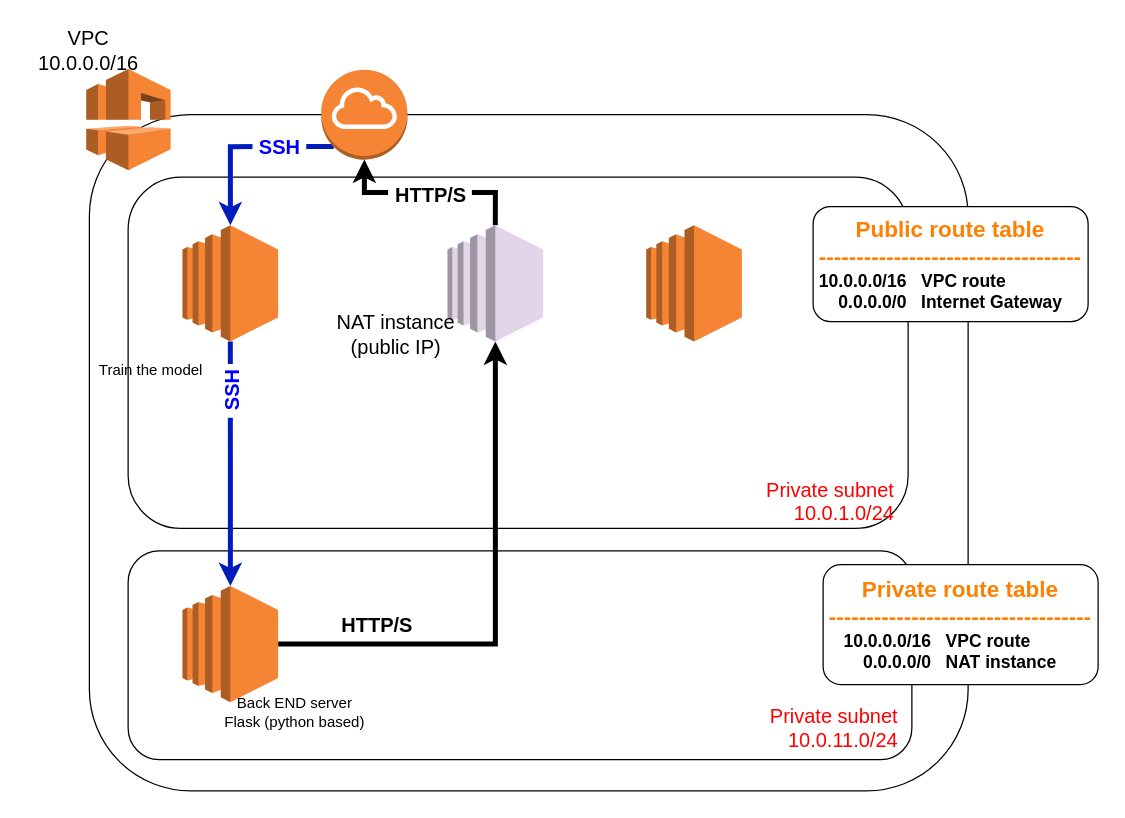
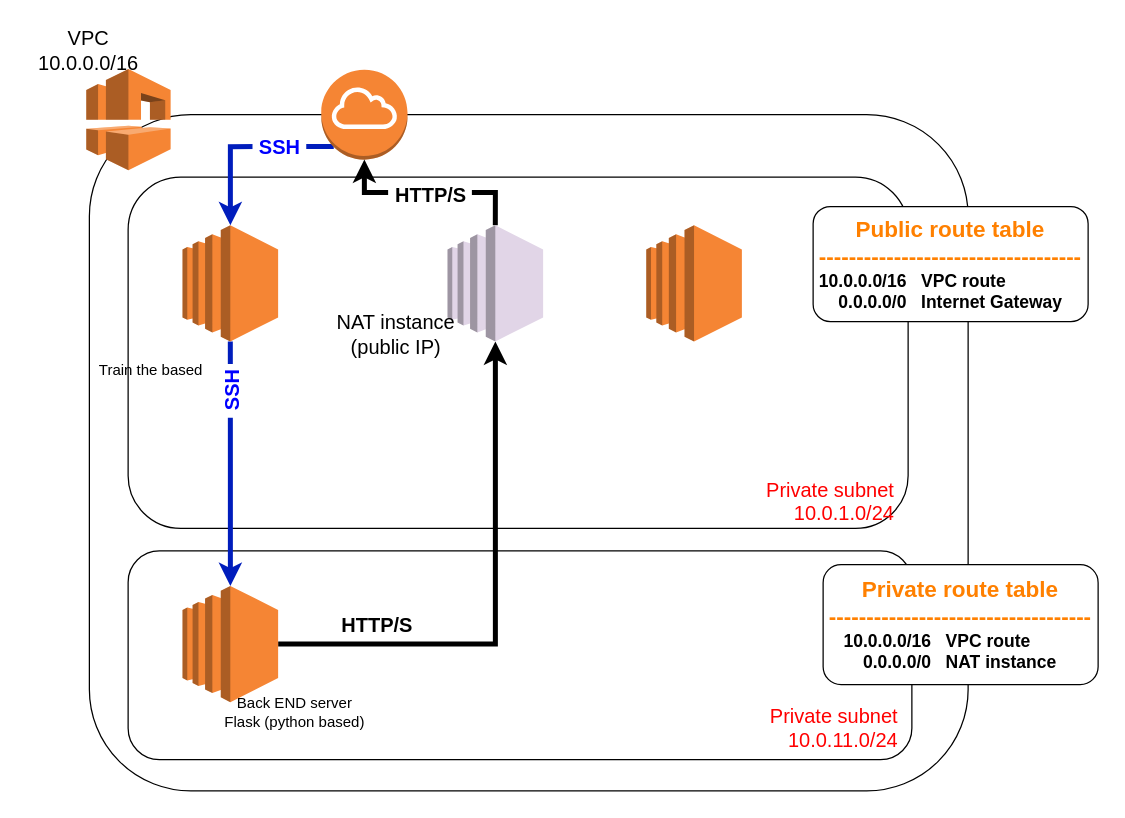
  <mxCell id="0" />
  <mxCell id="1" parent="0" />
  <mxCell id="2" value="" style="rounded=1;whiteSpace=wrap;html=1;" parent="1" vertex="1"><mxGeometry y="91" width="703" height="541" as="geometry" x="71" /></mxCell>
  <mxCell id="3" value="&lt;div align=&quot;right&quot;&gt;&lt;br&gt;&lt;/div&gt;&lt;div align=&quot;right&quot;&gt;&lt;br&gt;&lt;/div&gt;&lt;div align=&quot;right&quot;&gt;&lt;br&gt;&lt;/div&gt;&lt;div align=&quot;right&quot;&gt;&lt;br&gt;&lt;/div&gt;&lt;div align=&quot;right&quot;&gt;&lt;br&gt;&lt;/div&gt;&lt;div align=&quot;right&quot;&gt;&lt;br&gt;&lt;/div&gt;&lt;div align=&quot;right&quot;&gt;&lt;br&gt;&lt;/div&gt;&lt;div align=&quot;right&quot;&gt;&lt;br&gt;&lt;/div&gt;&lt;div style=&quot;font-size: 16px&quot; align=&quot;right&quot;&gt;&lt;font color=&quot;#FF0000&quot;&gt;Private subnet&amp;nbsp;&amp;nbsp; &lt;br&gt;&lt;/font&gt;&lt;/div&gt;&lt;div style=&quot;font-size: 16px&quot; align=&quot;right&quot;&gt;&lt;font color=&quot;#FF0000&quot;&gt;10.0.11.0/24 &amp;nbsp;&lt;/font&gt; &lt;br&gt;&lt;/div&gt;" style="rounded=1;whiteSpace=wrap;html=1;fillColor=none;align=right;" parent="1" vertex="1"><mxGeometry x="102" y="440" width="627" height="167" as="geometry" /></mxCell>
  <mxCell id="4" value="&lt;div&gt;&lt;font color=&quot;#FF0000&quot;&gt;&lt;br&gt;&lt;/font&gt;&lt;/div&gt;&lt;div&gt;&lt;font color=&quot;#FF0000&quot;&gt;&lt;br&gt;&lt;/font&gt;&lt;/div&gt;&lt;div&gt;&lt;font color=&quot;#FF0000&quot;&gt;&lt;br&gt;&lt;/font&gt;&lt;/div&gt;&lt;div&gt;&lt;font color=&quot;#FF0000&quot;&gt;&lt;br&gt;&lt;/font&gt;&lt;/div&gt;&lt;div&gt;&lt;font color=&quot;#FF0000&quot;&gt;&lt;br&gt;&lt;/font&gt;&lt;/div&gt;&lt;div&gt;&lt;font color=&quot;#FF0000&quot;&gt;&lt;br&gt;&lt;/font&gt;&lt;/div&gt;&lt;div&gt;&lt;font color=&quot;#FF0000&quot;&gt;&lt;br&gt;&lt;/font&gt;&lt;/div&gt;&lt;div&gt;&lt;font color=&quot;#FF0000&quot;&gt;&lt;br&gt;&lt;/font&gt;&lt;/div&gt;&lt;div&gt;&lt;font color=&quot;#FF0000&quot;&gt;&lt;br&gt;&lt;/font&gt;&lt;/div&gt;&lt;div&gt;&lt;font color=&quot;#FF0000&quot;&gt;&lt;br&gt;&lt;/font&gt;&lt;/div&gt;&lt;div style=&quot;font-size: 16px&quot;&gt;&lt;font color=&quot;#FF0000&quot;&gt;Private subnet&amp;nbsp;&amp;nbsp; &lt;br&gt;&lt;/font&gt;&lt;/div&gt;&lt;div style=&quot;font-size: 16px&quot;&gt;&lt;font color=&quot;#FF0000&quot;&gt;10.0.1.0/24 &amp;nbsp; &lt;/font&gt;&lt;/div&gt;" style="rounded=1;whiteSpace=wrap;html=1;fillColor=none;align=right;verticalAlign=bottom;" parent="1" vertex="1"><mxGeometry x="102" y="141" width="624" height="281" as="geometry" /></mxCell>
  <mxCell id="5" value="" style="outlineConnect=0;dashed=0;verticalLabelPosition=bottom;verticalAlign=top;align=center;html=1;shape=mxgraph.aws3.vpc;fillColor=#F58534;gradientColor=none;" parent="1" vertex="1"><mxGeometry x="68.5" y="54.5" width="67.5" height="81" as="geometry" /></mxCell>
  <mxCell id="6" style="edgeStyle=orthogonalEdgeStyle;rounded=0;orthogonalLoop=1;jettySize=auto;html=1;exitX=0.145;exitY=0.855;exitDx=0;exitDy=0;exitPerimeter=0;strokeWidth=4;fillColor=#0050ef;strokeColor=#001DBC;" parent="1" source="7" target="9" edge="1"><mxGeometry relative="1" as="geometry" /></mxCell>
  <mxCell id="7" value="" style="outlineConnect=0;dashed=0;verticalLabelPosition=bottom;verticalAlign=top;align=center;html=1;shape=mxgraph.aws3.internet_gateway;fillColor=#F58534;gradientColor=none;" parent="1" vertex="1"><mxGeometry x="256.5" y="55" width="69" height="72" as="geometry" /></mxCell>
  <mxCell id="8" style="edgeStyle=orthogonalEdgeStyle;rounded=0;orthogonalLoop=1;jettySize=auto;html=1;exitX=0.5;exitY=1;exitDx=0;exitDy=0;exitPerimeter=0;strokeWidth=4;fillColor=#0050ef;strokeColor=#001DBC;" parent="1" source="9" target="11" edge="1"><mxGeometry relative="1" as="geometry" /></mxCell>
  <mxCell id="9" value="" style="outlineConnect=0;dashed=0;verticalLabelPosition=bottom;verticalAlign=top;align=center;html=1;shape=mxgraph.aws3.ec2;fillColor=#F58534;gradientColor=none;" parent="1" vertex="1"><mxGeometry x="145.5" y="179.5" width="76.5" height="93" as="geometry" /></mxCell>
  <mxCell id="10" style="edgeStyle=orthogonalEdgeStyle;rounded=0;orthogonalLoop=1;jettySize=auto;html=1;exitX=1;exitY=0.5;exitDx=0;exitDy=0;exitPerimeter=0;strokeWidth=4;" parent="1" source="11" target="13" edge="1"><mxGeometry relative="1" as="geometry" /></mxCell>
  <mxCell id="11" value="" style="outlineConnect=0;dashed=0;verticalLabelPosition=bottom;verticalAlign=top;align=center;html=1;shape=mxgraph.aws3.ec2;fillColor=#F58534;gradientColor=none;" parent="1" vertex="1"><mxGeometry x="145.5" y="468" width="76.5" height="93" as="geometry" /></mxCell>
  <mxCell id="12" style="edgeStyle=orthogonalEdgeStyle;rounded=0;orthogonalLoop=1;jettySize=auto;html=1;exitX=0.5;exitY=0;exitDx=0;exitDy=0;exitPerimeter=0;entryX=0.5;entryY=1;entryDx=0;entryDy=0;entryPerimeter=0;strokeWidth=4;" parent="1" source="13" target="7" edge="1"><mxGeometry relative="1" as="geometry" /></mxCell>
  <mxCell id="13" value="" style="outlineConnect=0;dashed=0;verticalLabelPosition=bottom;verticalAlign=top;align=center;html=1;shape=mxgraph.aws3.ec2;fillColor=#e1d5e7;strokeColor=#9673a6;" parent="1" vertex="1"><mxGeometry x="357.5" y="179.5" width="76.5" height="93" as="geometry" /></mxCell>
  <mxCell id="14" value="&lt;div align=&quot;center&quot;&gt;&lt;font style=&quot;font-size: 18px&quot; color=&quot;#FF8000&quot;&gt;Public route table&lt;/font&gt;&lt;/div&gt;&lt;div style=&quot;font-size: 14px&quot; align=&quot;left&quot;&gt;&lt;font style=&quot;font-size: 18px&quot; color=&quot;#FF8000&quot;&gt;-----------------------------------&lt;/font&gt;&lt;/div&gt;&lt;div style=&quot;font-size: 14px&quot; align=&quot;left&quot;&gt;&lt;font style=&quot;font-size: 14px&quot;&gt;10.0.0.0/16&amp;nbsp;&amp;nbsp; VPC route&lt;br&gt;&lt;/font&gt;&lt;/div&gt;&lt;div style=&quot;font-size: 14px&quot; align=&quot;left&quot;&gt;&lt;font style=&quot;font-size: 14px&quot;&gt;&amp;nbsp;&amp;nbsp;&amp;nbsp; 0.0.0.0/0 &amp;nbsp; Internet Gateway&lt;/font&gt;&lt;br&gt;&lt;/div&gt;" style="rounded=1;whiteSpace=wrap;html=1;fillColor=#ffffff;fontStyle=1;align=center;" parent="1" vertex="1"><mxGeometry x="650" y="164.5" width="220" height="92" as="geometry" /></mxCell>
  <mxCell id="15" value="&lt;div&gt;&lt;font style=&quot;font-size: 18px&quot; color=&quot;#FF8000&quot;&gt;Private route table&lt;/font&gt;&lt;/div&gt;&lt;div align=&quot;left&quot;&gt;&lt;font style=&quot;font-size: 18px&quot; color=&quot;#FF8000&quot;&gt;-----------------------------------&lt;/font&gt;&lt;br&gt;&lt;div style=&quot;font-size: 14px&quot; align=&quot;left&quot;&gt;&lt;font style=&quot;font-size: 14px&quot;&gt;&amp;nbsp;&amp;nbsp; 10.0.0.0/16&amp;nbsp;&amp;nbsp; VPC route&lt;br&gt;&lt;/font&gt;&lt;/div&gt;&lt;font style=&quot;font-size: 14px&quot;&gt;&amp;nbsp;&amp;nbsp; &amp;nbsp; &amp;nbsp; 0.0.0.0/0 &amp;nbsp; NAT instance&lt;/font&gt;&amp;nbsp; &lt;br&gt;&lt;/div&gt;" style="rounded=1;whiteSpace=wrap;html=1;fillColor=#ffffff;fontStyle=1" parent="1" vertex="1"><mxGeometry x="658" y="451" width="220" height="96" as="geometry" /></mxCell>
- <mxCell id="16" value="Train the model" style="text;html=1;align=center;verticalAlign=middle;resizable=0;points=[];;autosize=1;fillColor=none;" parent="1" vertex="1"><mxGeometry x="72" y="286.5" width="96" height="18" as="geometry" /></mxCell>
+ <mxCell id="16" value="Train the based" style="text;html=1;align=center;verticalAlign=middle;resizable=0;points=[];;autosize=1;fillColor=none;" parent="1" vertex="1"><mxGeometry x="72" y="286.5" width="96" height="18" as="geometry" /></mxCell>
  <mxCell id="17" value="&lt;div&gt;Back END server&lt;/div&gt;&lt;div&gt;Flask (python based)&lt;br&gt;&lt;/div&gt;" style="text;html=1;align=center;verticalAlign=middle;resizable=0;points=[];;autosize=1;" parent="1" vertex="1"><mxGeometry x="172.5" y="553" width="125" height="32" as="geometry" /></mxCell>
  <mxCell id="18" value="&lt;div&gt;&lt;font style=&quot;font-size: 16px&quot;&gt;NAT instance&lt;/font&gt;&lt;font style=&quot;font-size: 16px&quot;&gt;&lt;br&gt;&lt;/font&gt;&lt;/div&gt;&lt;div&gt;&lt;font style=&quot;font-size: 16px&quot;&gt;(public IP)&lt;/font&gt;&lt;/div&gt;" style="text;html=1;align=center;verticalAlign=middle;resizable=0;points=[];;autosize=1;fillColor=none;" parent="1" vertex="1"><mxGeometry x="261" y="246.5" width="110" height="40" as="geometry" /></mxCell>
  <mxCell id="19" value="&lt;div&gt;&lt;font style=&quot;font-size: 16px&quot;&gt;VPC&lt;/font&gt;&lt;/div&gt;&lt;div&gt;&lt;font style=&quot;font-size: 16px&quot;&gt;10.0.0.0/16&lt;br&gt;&lt;/font&gt;&lt;/div&gt;" style="text;html=1;align=center;verticalAlign=middle;resizable=0;points=[];;autosize=1;" parent="1" vertex="1"><mxGeometry x="20" y="20" width="100" height="40" as="geometry" /></mxCell>
  <mxCell id="20" value="&lt;font color=&quot;#0000FF&quot;&gt;&lt;b&gt;&lt;font style=&quot;font-size: 16px&quot;&gt;SSH&lt;/font&gt;&lt;/b&gt;&lt;/font&gt;" style="text;html=1;align=center;verticalAlign=middle;resizable=0;points=[];;autosize=1;fillColor=#ffffff;" parent="1" vertex="1"><mxGeometry x="201.5" y="107" width="43" height="20" as="geometry" /></mxCell>
  <mxCell id="21" value="&lt;font color=&quot;#0000FF&quot;&gt;&lt;b&gt;&lt;font style=&quot;font-size: 16px&quot;&gt;SSH&lt;/font&gt;&lt;/b&gt;&lt;/font&gt;" style="text;html=1;align=center;verticalAlign=middle;resizable=0;points=[];;autosize=1;fillColor=#ffffff;rotation=-90;" parent="1" vertex="1"><mxGeometry x="163.5" y="302" width="43" height="20" as="geometry" /></mxCell>
  <mxCell id="22" value="&lt;b&gt;&lt;font style=&quot;font-size: 16px&quot;&gt;HTTP/S&lt;/font&gt;&lt;/b&gt;" style="text;html=1;align=center;verticalAlign=middle;resizable=0;points=[];;autosize=1;fillColor=#ffffff;" parent="1" vertex="1"><mxGeometry x="267.5" y="489" width="67" height="20" as="geometry" /></mxCell>
  <mxCell id="23" value="&lt;b&gt;&lt;font style=&quot;font-size: 16px&quot;&gt;HTTP/S&lt;/font&gt;&lt;/b&gt;" style="text;html=1;align=center;verticalAlign=middle;resizable=0;points=[];;autosize=1;fillColor=#ffffff;" parent="1" vertex="1"><mxGeometry x="310" y="144.5" width="67" height="20" as="geometry" /></mxCell>
  <mxCell id="24" value="" style="outlineConnect=0;dashed=0;verticalLabelPosition=bottom;verticalAlign=top;align=center;html=1;shape=mxgraph.aws3.ec2;fillColor=#F58534;gradientColor=none;" vertex="1" parent="1"><mxGeometry x="516.5" y="179.5" width="76.5" height="93" as="geometry" /></mxCell>
